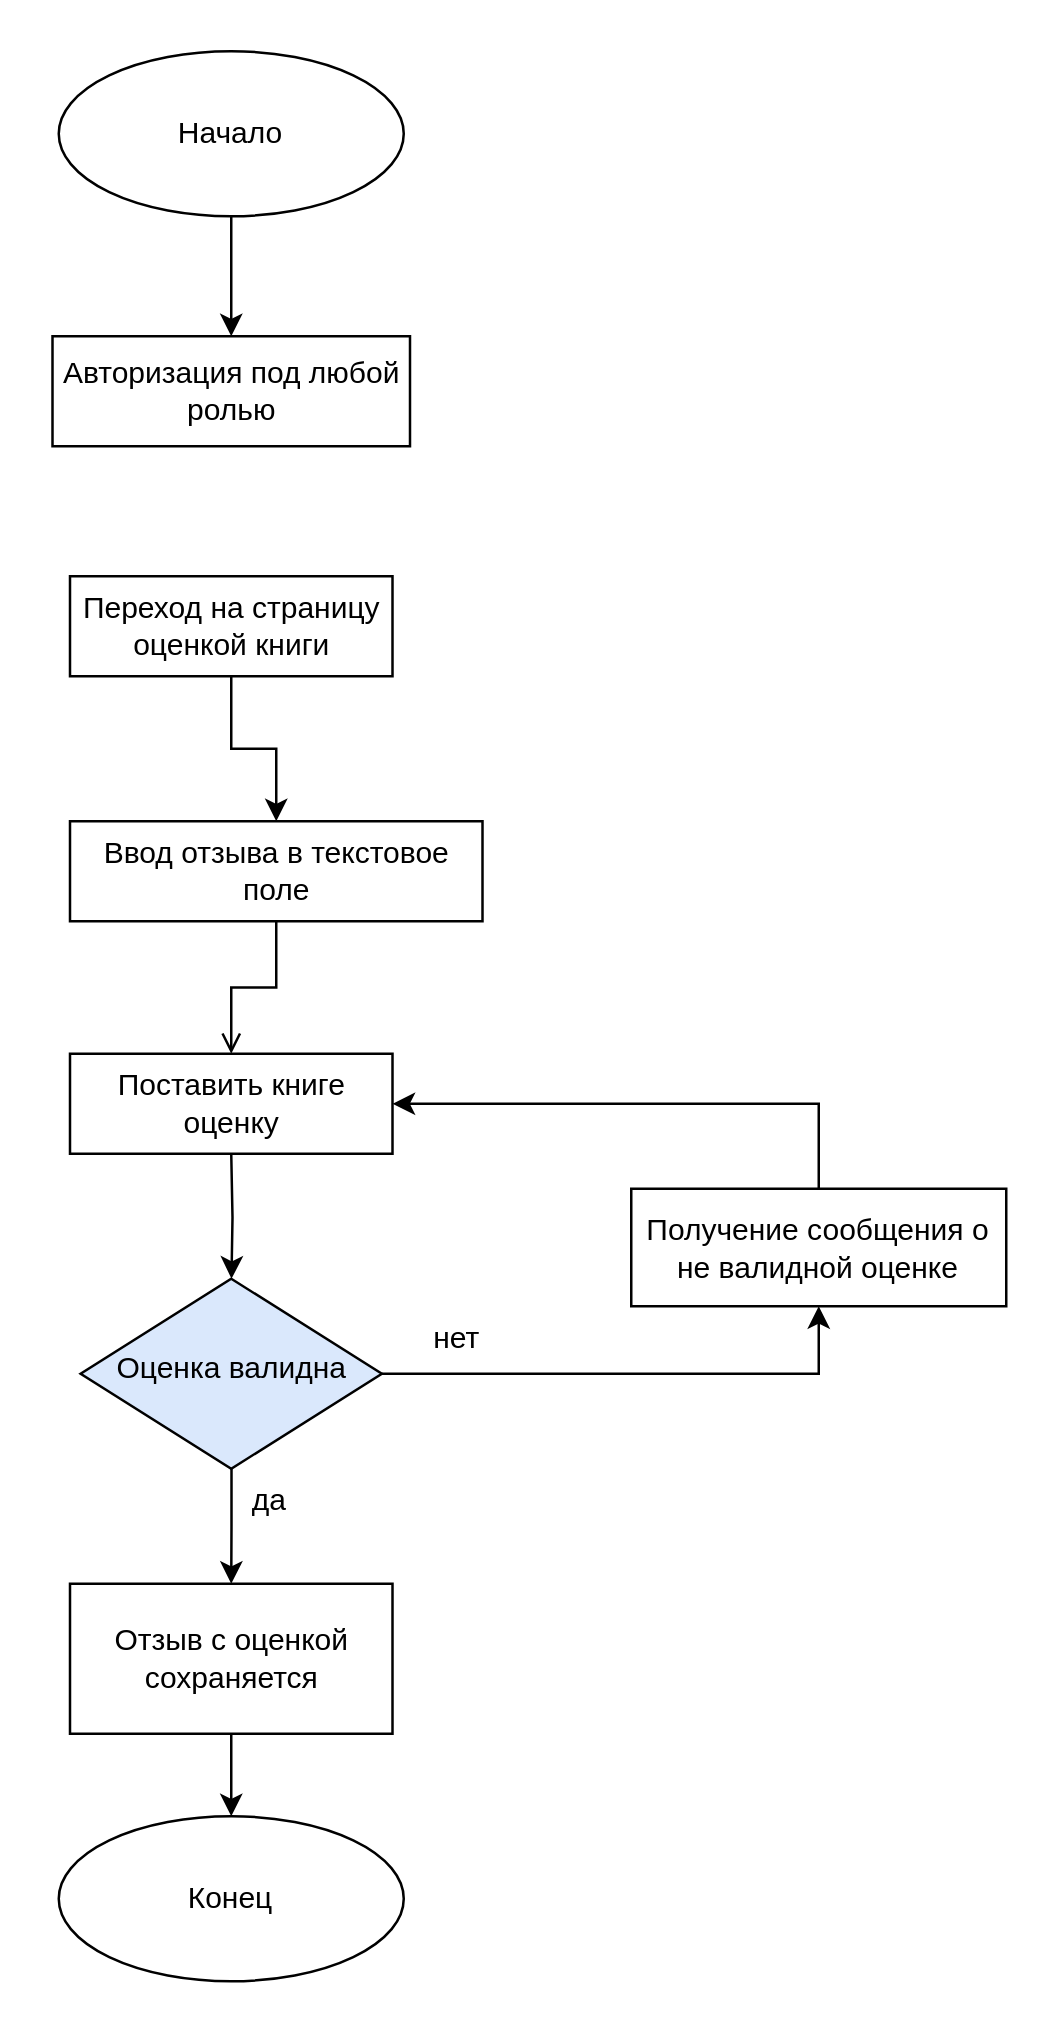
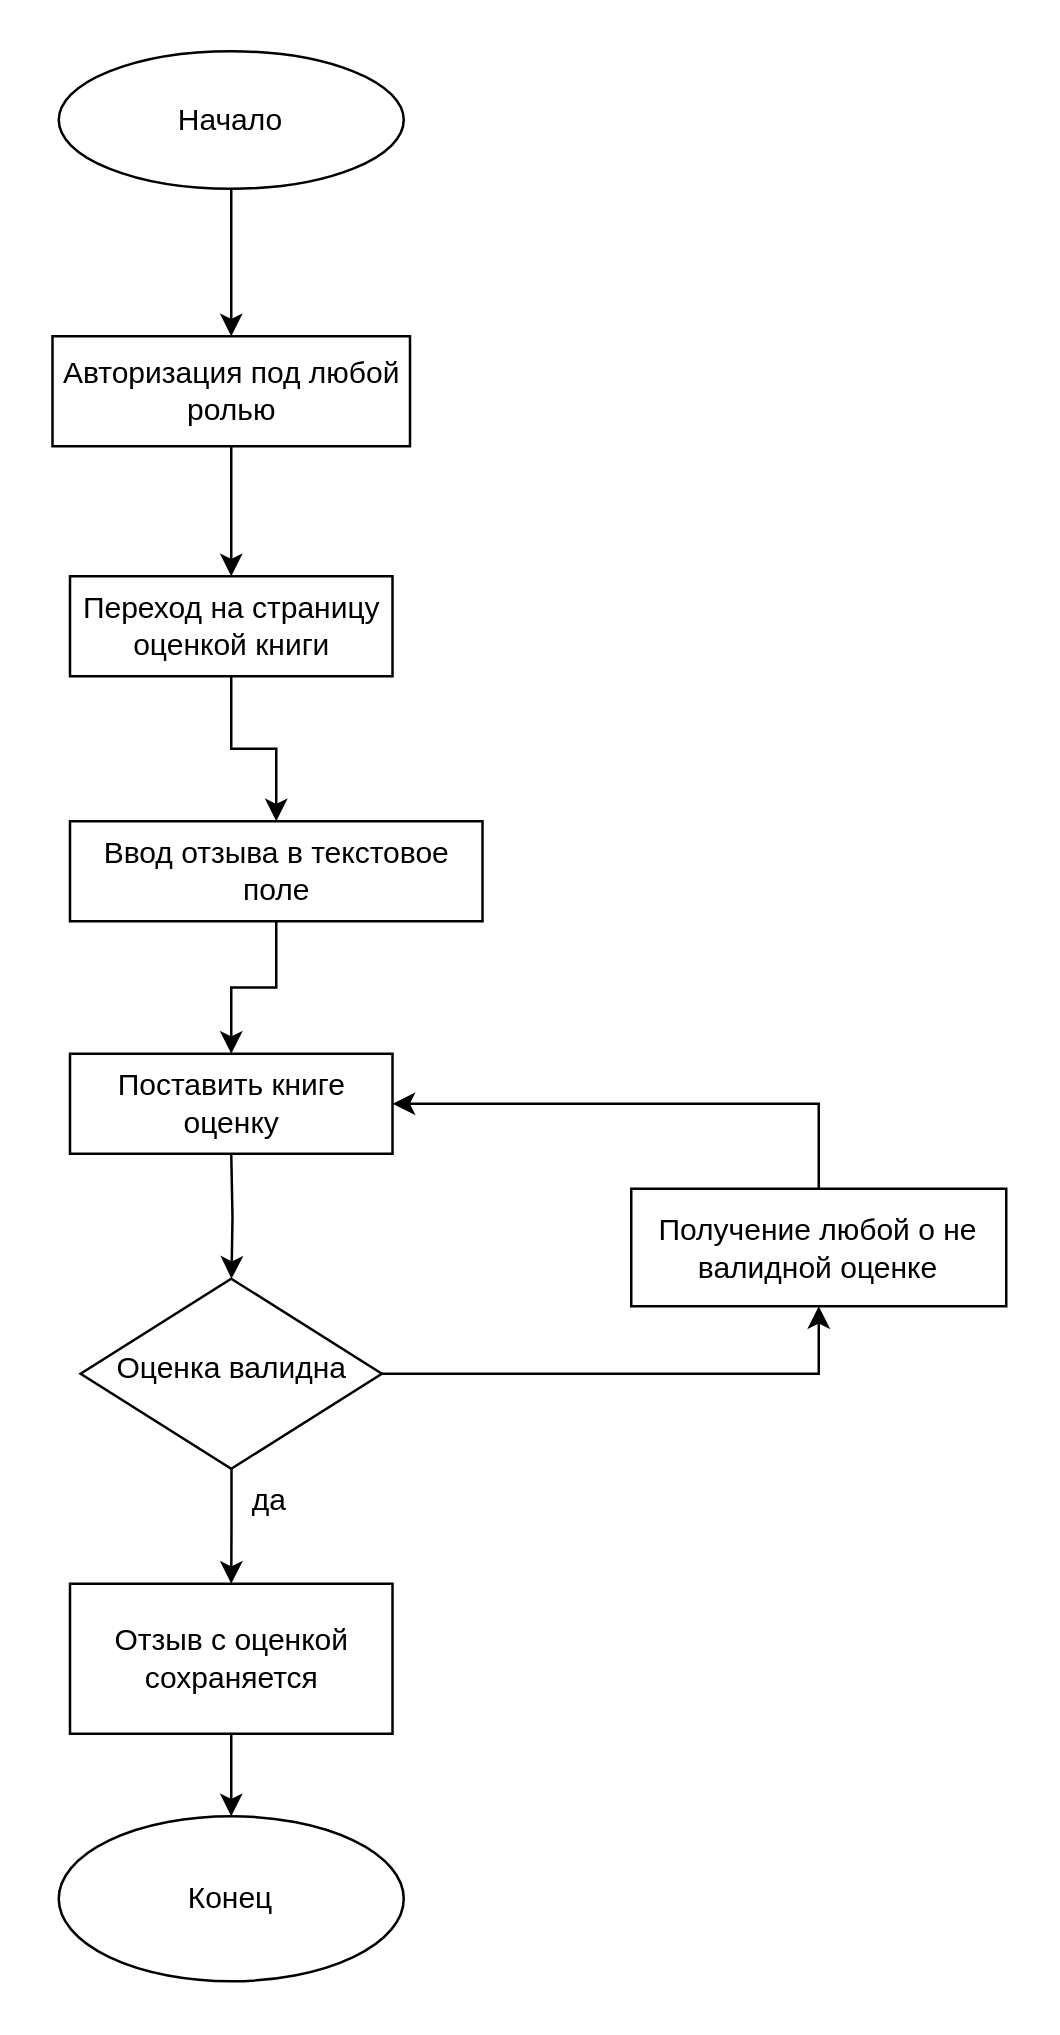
  <mxCell id="0" />
  <mxCell id="1" parent="0" />
+ <mxCell id="2" value="" style="edgeStyle=orthogonalEdgeStyle;rounded=0;orthogonalLoop=1;jettySize=auto;html=1;" edge="1" parent="1" source="3" target="8"><mxGeometry relative="1" as="geometry" /></mxCell>
  <mxCell id="3" value="Авторизация под любой ролью" style="rounded=0;whiteSpace=wrap;html=1;fontSize=12;glass=0;strokeWidth=1;shadow=0;" vertex="1" parent="1"><mxGeometry x="20.5" y="134" width="143" height="44" as="geometry" /></mxCell>
  <mxCell id="4" value="" style="edgeStyle=orthogonalEdgeStyle;rounded=0;orthogonalLoop=1;jettySize=auto;html=1;" edge="1" parent="1" source="6" target="14"><mxGeometry relative="1" as="geometry" /></mxCell>
  <mxCell id="5" style="edgeStyle=orthogonalEdgeStyle;rounded=0;orthogonalLoop=1;jettySize=auto;html=1;entryX=0.5;entryY=1;entryDx=0;entryDy=0;" edge="1" parent="1" source="6" target="18"><mxGeometry relative="1" as="geometry"><Array as="points"><mxPoint x="327" y="549" /></Array></mxGeometry></mxCell>
- <mxCell id="6" value="Оценка валидна" style="rhombus;whiteSpace=wrap;html=1;shadow=0;fontFamily=Helvetica;fontSize=12;align=center;strokeWidth=1;spacing=6;spacingTop=-4;fillColor=#dae8fc;" vertex="1" parent="1"><mxGeometry x="31.75" y="511" width="120.5" height="76" as="geometry" /></mxCell>
+ <mxCell id="6" value="Оценка валидна" style="rhombus;whiteSpace=wrap;html=1;shadow=0;fontFamily=Helvetica;fontSize=12;align=center;strokeWidth=1;spacing=6;spacingTop=-4;" vertex="1" parent="1"><mxGeometry x="31.75" y="511" width="120.5" height="76" as="geometry" /></mxCell>
  <mxCell id="7" value="" style="edgeStyle=orthogonalEdgeStyle;rounded=0;orthogonalLoop=1;jettySize=auto;html=1;" edge="1" parent="1" source="8" target="10"><mxGeometry relative="1" as="geometry" /></mxCell>
  <mxCell id="8" value="Переход на страницу оценкой книги" style="rounded=0;whiteSpace=wrap;html=1;" vertex="1" parent="1"><mxGeometry x="27.5" y="230" width="129" height="40" as="geometry" /></mxCell>
- <mxCell id="9" value="" style="edgeStyle=orthogonalEdgeStyle;rounded=0;orthogonalLoop=1;jettySize=auto;html=1;endArrow=open;" edge="1" parent="1" source="10" target="12"><mxGeometry relative="1" as="geometry" /></mxCell>
+ <mxCell id="9" value="" style="edgeStyle=orthogonalEdgeStyle;rounded=0;orthogonalLoop=1;jettySize=auto;html=1;" edge="1" parent="1" source="10" target="12"><mxGeometry relative="1" as="geometry" /></mxCell>
  <mxCell id="10" value="Ввод отзыва в текстовое поле" style="rounded=0;whiteSpace=wrap;html=1;" vertex="1" parent="1"><mxGeometry x="27.5" y="328" width="165" height="40" as="geometry" /></mxCell>
  <mxCell id="11" value="" style="edgeStyle=orthogonalEdgeStyle;rounded=0;orthogonalLoop=1;jettySize=auto;html=1;" edge="1" parent="1"><mxGeometry relative="1" as="geometry"><mxPoint x="92" y="461" as="sourcePoint" /><mxPoint x="92.1" y="511" as="targetPoint" /></mxGeometry></mxCell>
  <mxCell id="12" value="Поставить книге оценку" style="rounded=0;whiteSpace=wrap;html=1;" vertex="1" parent="1"><mxGeometry x="27.5" y="421" width="129" height="40" as="geometry" /></mxCell>
  <mxCell id="13" value="" style="edgeStyle=orthogonalEdgeStyle;rounded=0;orthogonalLoop=1;jettySize=auto;html=1;entryX=0.5;entryY=0;entryDx=0;entryDy=0;" edge="1" parent="1" source="14" target="21"><mxGeometry relative="1" as="geometry"><mxPoint x="92" y="767" as="targetPoint" /></mxGeometry></mxCell>
  <mxCell id="14" value="Отзыв с оценкой сохраняется" style="rounded=0;whiteSpace=wrap;html=1;" vertex="1" parent="1"><mxGeometry x="27.5" y="633" width="129" height="60" as="geometry" /></mxCell>
  <mxCell id="15" value="да" style="text;html=1;align=center;verticalAlign=middle;resizable=0;points=[];autosize=1;strokeColor=none;fillColor=none;" vertex="1" parent="1"><mxGeometry x="91" y="587" width="32" height="26" as="geometry" /></mxCell>
- <mxCell id="16" value="нет" style="text;html=1;align=center;verticalAlign=middle;resizable=0;points=[];autosize=1;strokeColor=none;fillColor=none;" vertex="1" parent="1"><mxGeometry x="163.5" y="522" width="36" height="26" as="geometry" /></mxCell>
  <mxCell id="17" style="edgeStyle=orthogonalEdgeStyle;rounded=0;orthogonalLoop=1;jettySize=auto;html=1;entryX=1;entryY=0.5;entryDx=0;entryDy=0;" edge="1" parent="1" source="18" target="12"><mxGeometry relative="1" as="geometry"><Array as="points"><mxPoint x="327" y="441" /></Array></mxGeometry></mxCell>
- <mxCell id="18" value="Получение сообщения о не валидной оценке" style="rounded=0;whiteSpace=wrap;html=1;" vertex="1" parent="1"><mxGeometry x="252" y="475" width="150" height="47" as="geometry" /></mxCell>
+ <mxCell id="18" value="Получение любой о не валидной оценке" style="rounded=0;whiteSpace=wrap;html=1;" vertex="1" parent="1"><mxGeometry x="252" y="475" width="150" height="47" as="geometry" /></mxCell>
  <mxCell id="19" value="" style="edgeStyle=orthogonalEdgeStyle;rounded=0;orthogonalLoop=1;jettySize=auto;html=1;" edge="1" parent="1" source="20" target="3"><mxGeometry relative="1" as="geometry" /></mxCell>
- <mxCell id="20" value="Начало" style="ellipse;whiteSpace=wrap;html=1;" vertex="1" parent="1"><mxGeometry x="23" y="20" width="138" height="66" as="geometry" /></mxCell>
+ <mxCell id="20" value="Начало" style="ellipse;whiteSpace=wrap;html=1;" vertex="1" parent="1"><mxGeometry x="23" y="20" width="138" height="55" as="geometry" /></mxCell>
  <mxCell id="21" value="Конец" style="ellipse;whiteSpace=wrap;html=1;" vertex="1" parent="1"><mxGeometry x="23" y="726" width="138" height="66" as="geometry" /></mxCell>
